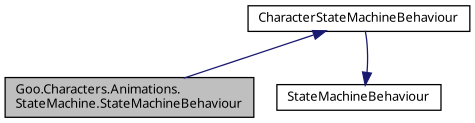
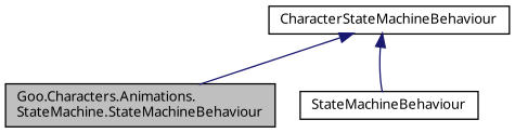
  digraph {
    node [color=black fillcolor=white fontname=Calibrii fontsize=10 shape=record style=filled]
    edge [color=midnightblue dir=back fontname=Calibrii fontsize=10 labelfontname=Calibrii labelfontsize=10 style=solid]
    n1 [fillcolor=grey75 fontcolor=black height=0.2 label="Goo.Characters.Animations.\lStateMachine.StateMachineBehaviour" width=0.4]
    n2 [height=0.2 label=CharacterStateMachineBehaviour width=0.4]
    n3 [height=0.2 label=StateMachineBehaviour width=0.4]
    n2 -> n1
-   n3 -> n2
+   n2 -> n3
  }
